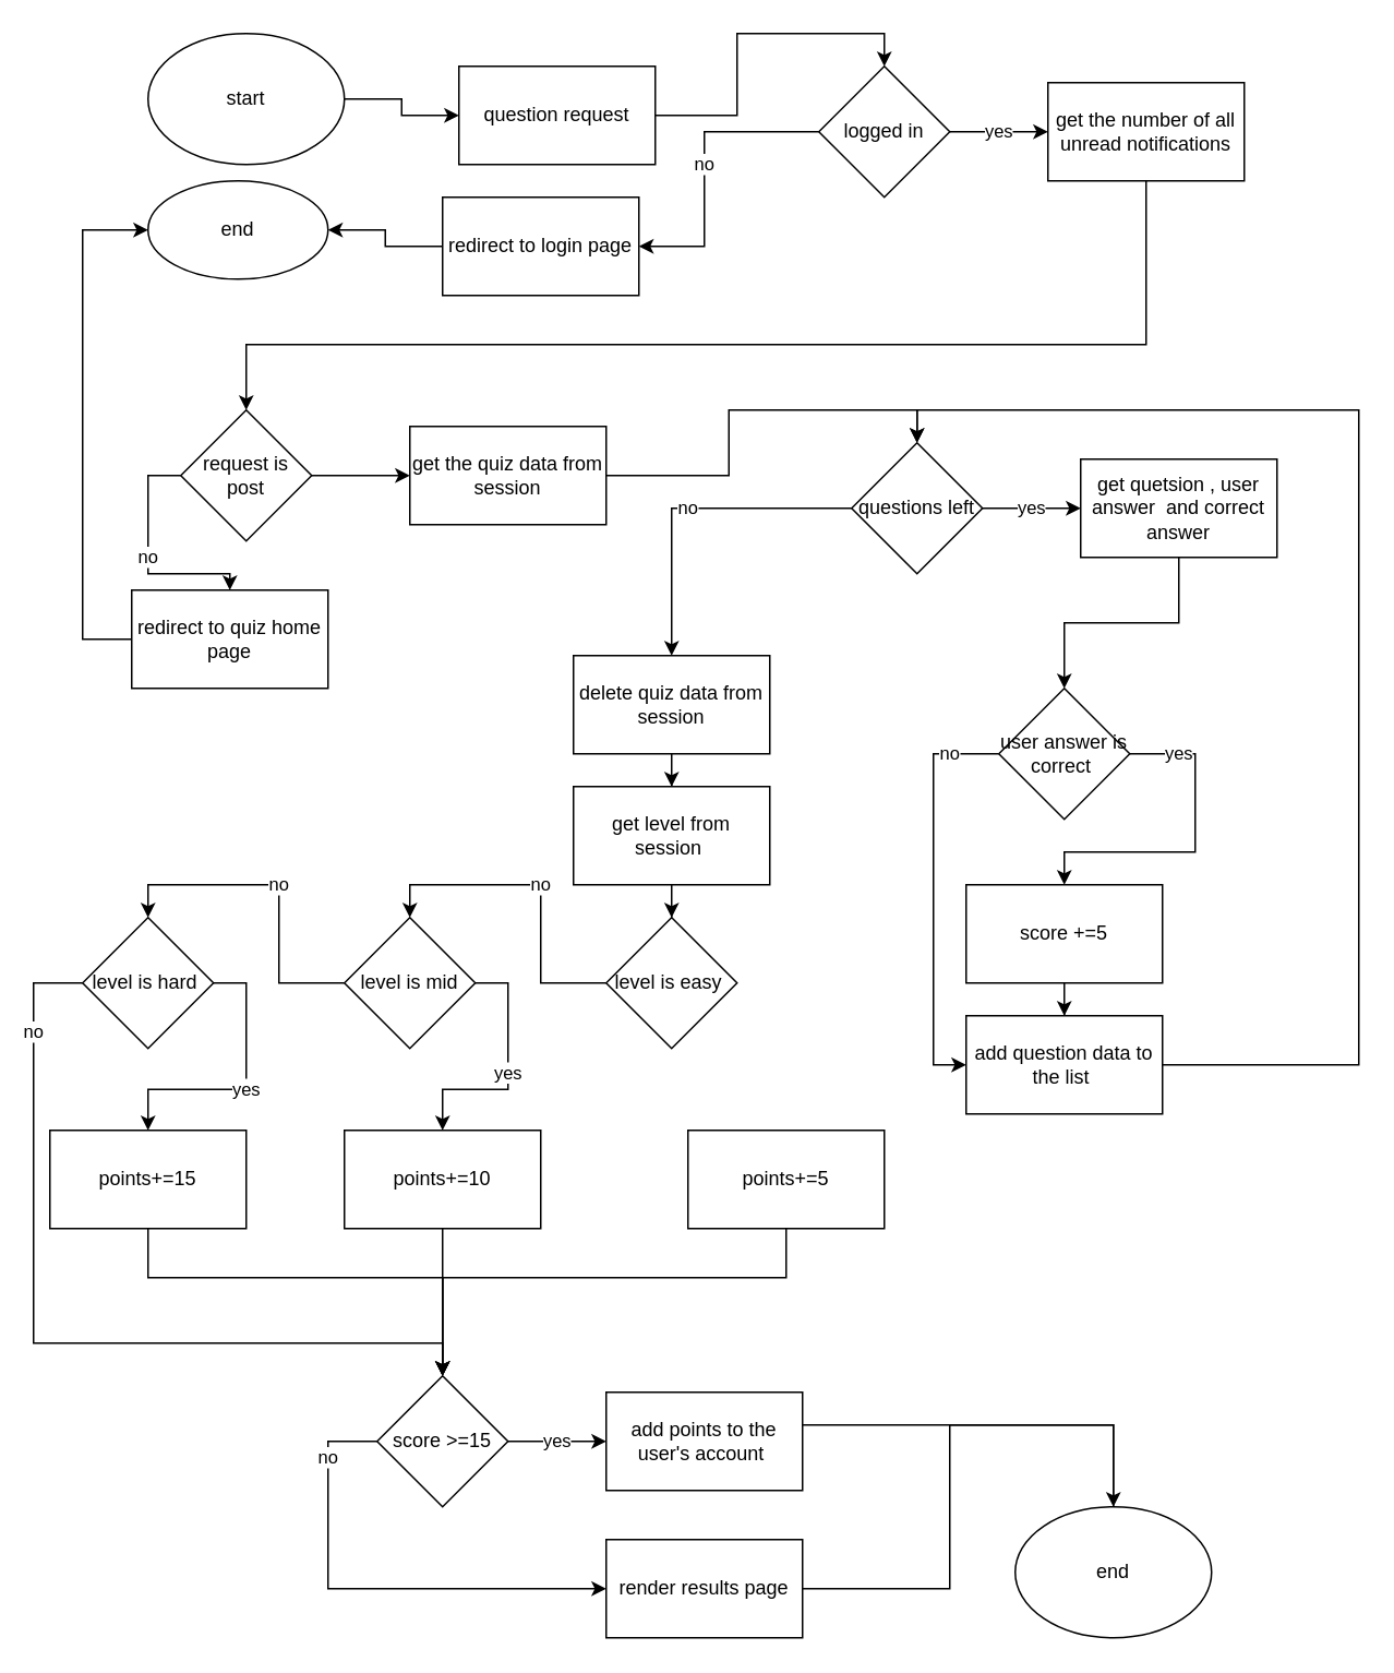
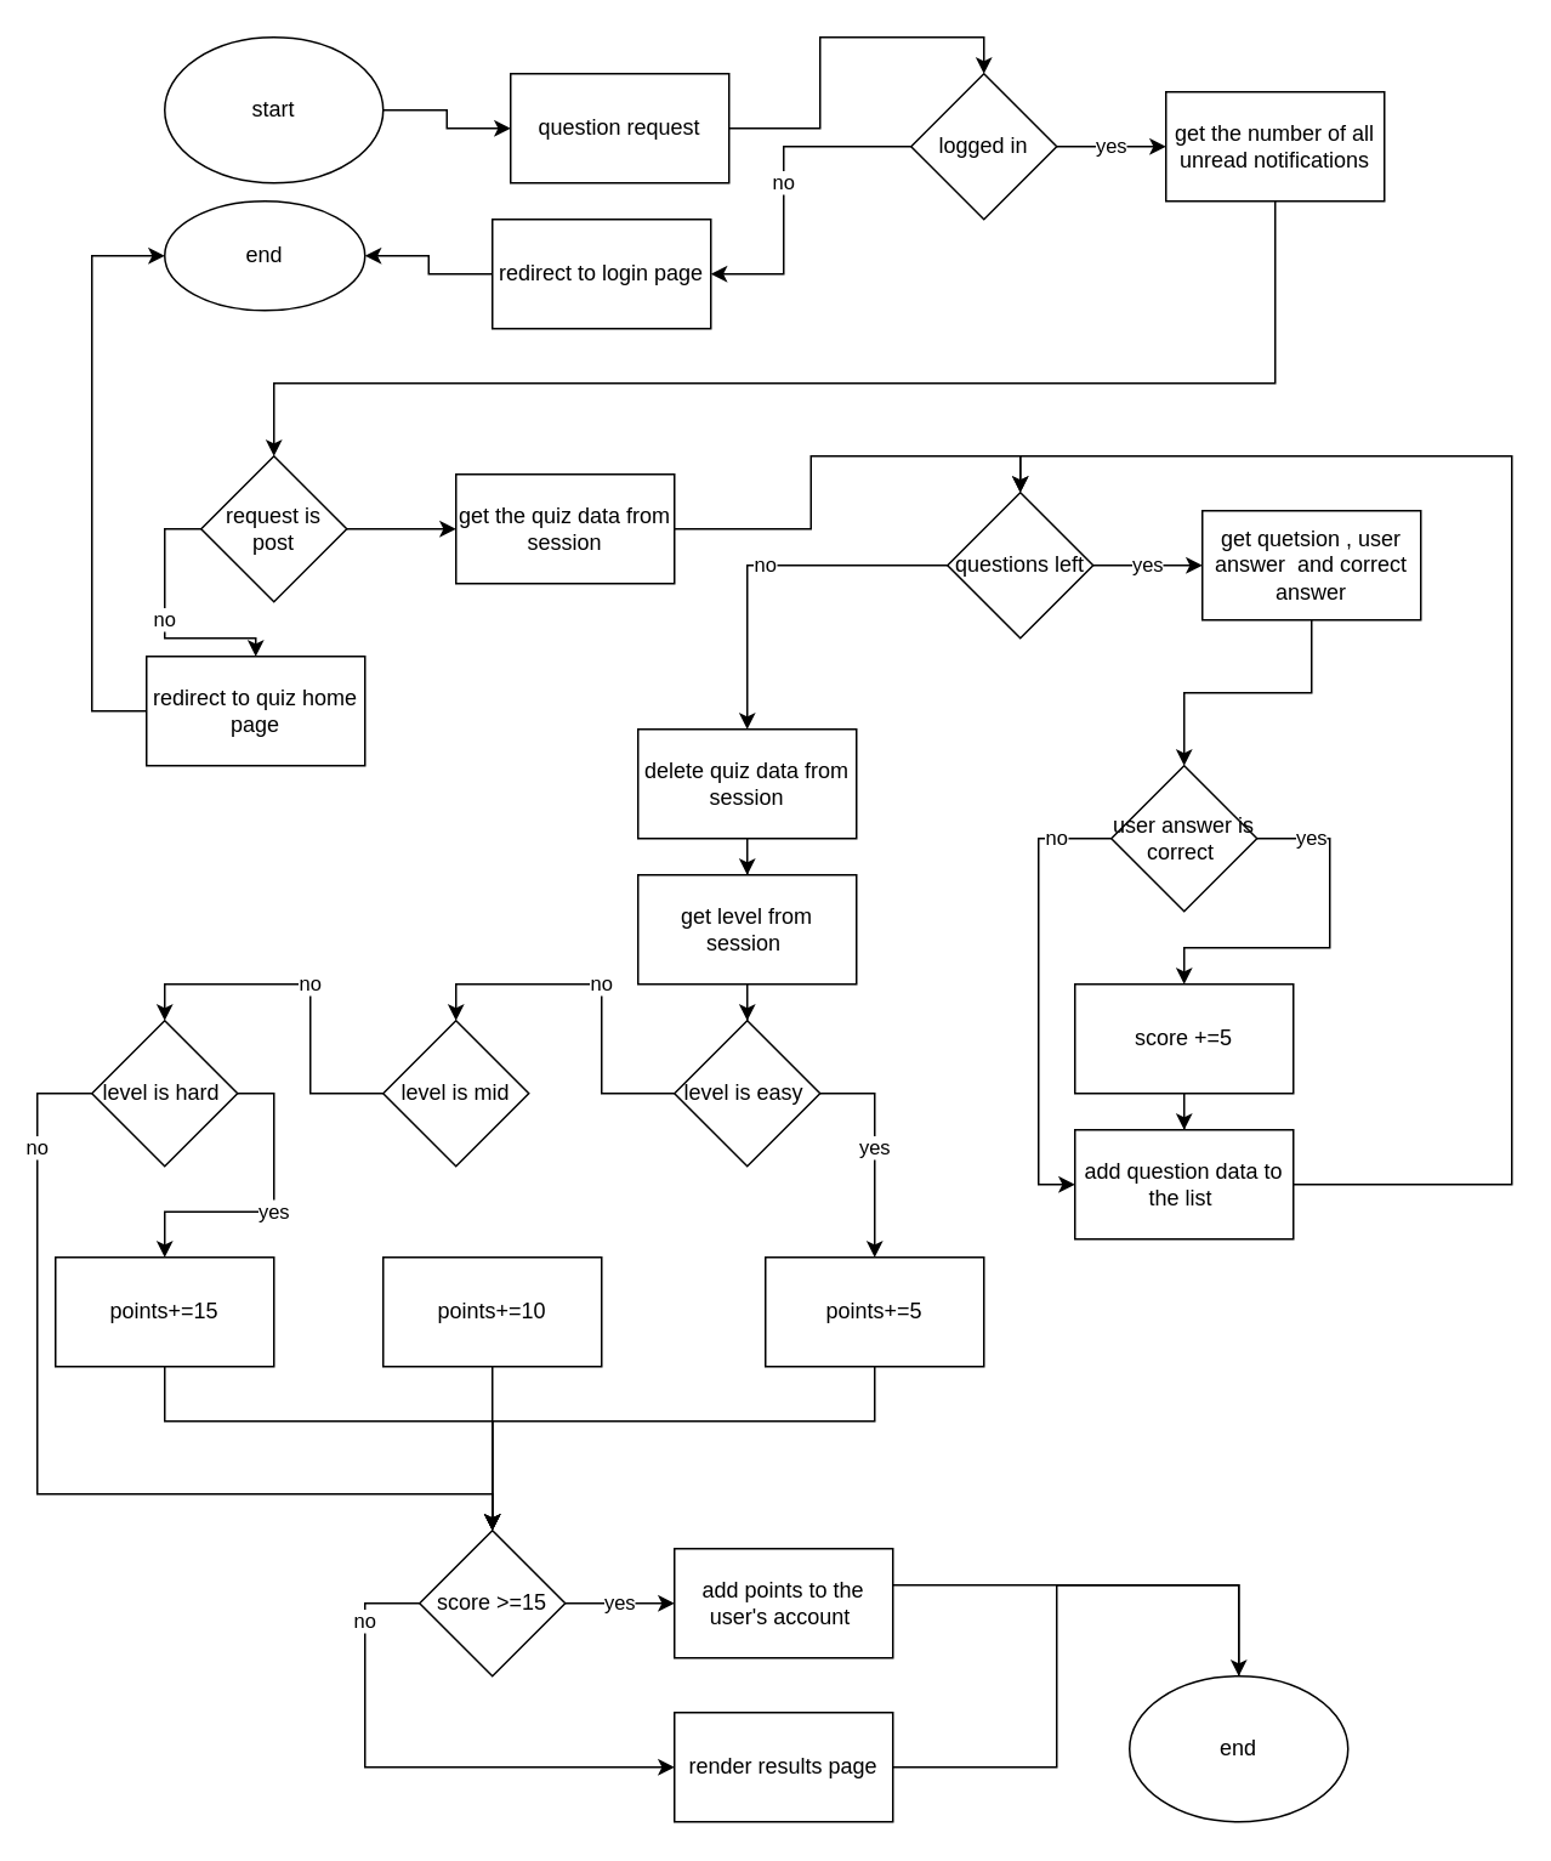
  <mxCell id="0" />
  <mxCell id="1" parent="0" />
  <mxCell id="2" value="" style="edgeStyle=orthogonalEdgeStyle;rounded=0;orthogonalLoop=1;jettySize=auto;html=1;" edge="1" parent="1" source="3" target="7"><mxGeometry relative="1" as="geometry" /></mxCell>
  <mxCell id="3" value="start" style="ellipse;whiteSpace=wrap;html=1;" vertex="1" parent="1"><mxGeometry x="90" y="20" width="120" height="80" as="geometry" /></mxCell>
  <mxCell id="4" value="yes" style="edgeStyle=orthogonalEdgeStyle;rounded=0;orthogonalLoop=1;jettySize=auto;html=1;" edge="1" parent="1" source="6" target="10"><mxGeometry relative="1" as="geometry" /></mxCell>
  <mxCell id="5" value="no" style="edgeStyle=orthogonalEdgeStyle;rounded=0;orthogonalLoop=1;jettySize=auto;html=1;" edge="1" parent="1" source="6" target="53"><mxGeometry relative="1" as="geometry"><mxPoint x="480" y="180" as="targetPoint" /><Array as="points"><mxPoint x="430" y="80" /><mxPoint x="430" y="150" /></Array></mxGeometry></mxCell>
  <mxCell id="6" value="logged in" style="rhombus;whiteSpace=wrap;html=1;" vertex="1" parent="1"><mxGeometry x="500" y="40" width="80" height="80" as="geometry" /></mxCell>
  <mxCell id="7" value="question request" style="rounded=0;whiteSpace=wrap;html=1;" vertex="1" parent="1"><mxGeometry x="280" y="40" width="120" height="60" as="geometry" /></mxCell>
  <mxCell id="8" style="edgeStyle=orthogonalEdgeStyle;rounded=0;orthogonalLoop=1;jettySize=auto;html=1;entryX=0.5;entryY=0;entryDx=0;entryDy=0;" edge="1" parent="1" source="7" target="6"><mxGeometry relative="1" as="geometry" /></mxCell>
  <mxCell id="9" value="" style="edgeStyle=orthogonalEdgeStyle;rounded=0;orthogonalLoop=1;jettySize=auto;html=1;" edge="1" parent="1" source="10" target="13"><mxGeometry relative="1" as="geometry"><Array as="points"><mxPoint x="700" y="210" /><mxPoint x="150" y="210" /></Array></mxGeometry></mxCell>
  <mxCell id="10" value="get the number of all unread notifications" style="whiteSpace=wrap;html=1;" vertex="1" parent="1"><mxGeometry x="640" y="50" width="120" height="60" as="geometry" /></mxCell>
  <mxCell id="11" value="" style="edgeStyle=orthogonalEdgeStyle;rounded=0;orthogonalLoop=1;jettySize=auto;html=1;" edge="1" parent="1" source="13" target="15"><mxGeometry relative="1" as="geometry" /></mxCell>
  <mxCell id="12" value="no" style="edgeStyle=orthogonalEdgeStyle;rounded=0;orthogonalLoop=1;jettySize=auto;html=1;exitX=0;exitY=0.5;exitDx=0;exitDy=0;" edge="1" parent="1" source="13" target="56"><mxGeometry relative="1" as="geometry" /></mxCell>
  <mxCell id="13" value="request is post" style="rhombus;whiteSpace=wrap;html=1;" vertex="1" parent="1"><mxGeometry x="110" y="250" width="80" height="80" as="geometry" /></mxCell>
  <mxCell id="14" value="" style="edgeStyle=orthogonalEdgeStyle;rounded=0;orthogonalLoop=1;jettySize=auto;html=1;entryX=0.5;entryY=0;entryDx=0;entryDy=0;" edge="1" parent="1" source="15" target="18"><mxGeometry relative="1" as="geometry"><mxPoint x="450" y="290" as="targetPoint" /></mxGeometry></mxCell>
  <mxCell id="15" value="get the quiz data from session" style="whiteSpace=wrap;html=1;" vertex="1" parent="1"><mxGeometry x="250" y="260" width="120" height="60" as="geometry" /></mxCell>
  <mxCell id="16" value="yes" style="edgeStyle=orthogonalEdgeStyle;rounded=0;orthogonalLoop=1;jettySize=auto;html=1;" edge="1" parent="1" source="18" target="20"><mxGeometry relative="1" as="geometry" /></mxCell>
  <mxCell id="17" value="no" style="edgeStyle=orthogonalEdgeStyle;rounded=0;orthogonalLoop=1;jettySize=auto;html=1;" edge="1" parent="1" source="18" target="29"><mxGeometry relative="1" as="geometry" /></mxCell>
  <mxCell id="18" value="questions left" style="rhombus;whiteSpace=wrap;html=1;" vertex="1" parent="1"><mxGeometry x="520" y="270" width="80" height="80" as="geometry" /></mxCell>
  <mxCell id="19" value="" style="edgeStyle=orthogonalEdgeStyle;rounded=0;orthogonalLoop=1;jettySize=auto;html=1;" edge="1" parent="1" source="20" target="23"><mxGeometry relative="1" as="geometry" /></mxCell>
  <mxCell id="20" value="get quetsion , user answer&amp;nbsp; and correct answer" style="whiteSpace=wrap;html=1;" vertex="1" parent="1"><mxGeometry x="660" y="280" width="120" height="60" as="geometry" /></mxCell>
  <mxCell id="21" value="yes" style="edgeStyle=orthogonalEdgeStyle;rounded=0;orthogonalLoop=1;jettySize=auto;html=1;exitX=1;exitY=0.5;exitDx=0;exitDy=0;" edge="1" parent="1" source="23" target="25"><mxGeometry x="-0.7" relative="1" as="geometry"><Array as="points"><mxPoint x="730" y="460" /><mxPoint x="730" y="520" /><mxPoint x="650" y="520" /></Array><mxPoint as="offset" /></mxGeometry></mxCell>
  <mxCell id="22" value="no" style="edgeStyle=orthogonalEdgeStyle;rounded=0;orthogonalLoop=1;jettySize=auto;html=1;entryX=0;entryY=0.5;entryDx=0;entryDy=0;" edge="1" parent="1" source="23" target="27"><mxGeometry x="-0.76" relative="1" as="geometry"><Array as="points"><mxPoint x="570" y="460" /><mxPoint x="570" y="650" /></Array><mxPoint as="offset" /></mxGeometry></mxCell>
  <mxCell id="23" value="user answer is correct&amp;nbsp;" style="rhombus;whiteSpace=wrap;html=1;" vertex="1" parent="1"><mxGeometry x="610" y="420" width="80" height="80" as="geometry" /></mxCell>
  <mxCell id="24" value="" style="edgeStyle=orthogonalEdgeStyle;rounded=0;orthogonalLoop=1;jettySize=auto;html=1;" edge="1" parent="1" source="25" target="27"><mxGeometry relative="1" as="geometry" /></mxCell>
  <mxCell id="25" value="score +=5" style="whiteSpace=wrap;html=1;" vertex="1" parent="1"><mxGeometry x="590" y="540" width="120" height="60" as="geometry" /></mxCell>
  <mxCell id="26" style="edgeStyle=orthogonalEdgeStyle;rounded=0;orthogonalLoop=1;jettySize=auto;html=1;entryX=0.5;entryY=0;entryDx=0;entryDy=0;" edge="1" parent="1" source="27" target="18"><mxGeometry relative="1" as="geometry"><Array as="points"><mxPoint x="830" y="650" /><mxPoint x="830" y="250" /><mxPoint x="560" y="250" /></Array></mxGeometry></mxCell>
  <mxCell id="27" value="add question data to the list&amp;nbsp;" style="whiteSpace=wrap;html=1;" vertex="1" parent="1"><mxGeometry x="590" y="620" width="120" height="60" as="geometry" /></mxCell>
  <mxCell id="28" value="" style="edgeStyle=orthogonalEdgeStyle;rounded=0;orthogonalLoop=1;jettySize=auto;html=1;" edge="1" parent="1" source="29" target="31"><mxGeometry relative="1" as="geometry" /></mxCell>
  <mxCell id="29" value="delete quiz data from session" style="whiteSpace=wrap;html=1;" vertex="1" parent="1"><mxGeometry x="350" y="400" width="120" height="60" as="geometry" /></mxCell>
  <mxCell id="30" value="" style="edgeStyle=orthogonalEdgeStyle;rounded=0;orthogonalLoop=1;jettySize=auto;html=1;" edge="1" parent="1" source="31" target="34"><mxGeometry relative="1" as="geometry" /></mxCell>
  <mxCell id="31" value="get level from session&amp;nbsp;" style="whiteSpace=wrap;html=1;" vertex="1" parent="1"><mxGeometry x="350" y="480" width="120" height="60" as="geometry" /></mxCell>
  <mxCell id="32" value="no" style="edgeStyle=orthogonalEdgeStyle;rounded=0;orthogonalLoop=1;jettySize=auto;html=1;entryX=0.5;entryY=0;entryDx=0;entryDy=0;" edge="1" parent="1" source="34" target="37"><mxGeometry relative="1" as="geometry" /></mxCell>
+ <mxCell id="33" value="yes" style="edgeStyle=orthogonalEdgeStyle;rounded=0;orthogonalLoop=1;jettySize=auto;html=1;exitX=1;exitY=0.5;exitDx=0;exitDy=0;" edge="1" parent="1" source="34" target="42"><mxGeometry relative="1" as="geometry" /></mxCell>
  <mxCell id="34" value="level is easy&amp;nbsp;" style="rhombus;whiteSpace=wrap;html=1;" vertex="1" parent="1"><mxGeometry x="370" y="560" width="80" height="80" as="geometry" /></mxCell>
  <mxCell id="35" value="no" style="edgeStyle=orthogonalEdgeStyle;rounded=0;orthogonalLoop=1;jettySize=auto;html=1;entryX=0.5;entryY=0;entryDx=0;entryDy=0;" edge="1" parent="1" source="37" target="40"><mxGeometry relative="1" as="geometry"><mxPoint x="130" y="600" as="targetPoint" /></mxGeometry></mxCell>
- <mxCell id="36" value="yes" style="edgeStyle=orthogonalEdgeStyle;rounded=0;orthogonalLoop=1;jettySize=auto;html=1;exitX=1;exitY=0.5;exitDx=0;exitDy=0;" edge="1" parent="1" source="37" target="44"><mxGeometry relative="1" as="geometry" /></mxCell>
  <mxCell id="37" value="level is mid" style="rhombus;whiteSpace=wrap;html=1;" vertex="1" parent="1"><mxGeometry x="210" y="560" width="80" height="80" as="geometry" /></mxCell>
  <mxCell id="38" value="yes" style="edgeStyle=orthogonalEdgeStyle;rounded=0;orthogonalLoop=1;jettySize=auto;html=1;entryX=0.5;entryY=0;entryDx=0;entryDy=0;exitX=1;exitY=0.5;exitDx=0;exitDy=0;" edge="1" parent="1" source="40" target="46"><mxGeometry relative="1" as="geometry" /></mxCell>
  <mxCell id="39" value="no" style="edgeStyle=orthogonalEdgeStyle;rounded=0;orthogonalLoop=1;jettySize=auto;html=1;" edge="1" parent="1" source="40" target="49"><mxGeometry x="-0.769" relative="1" as="geometry"><Array as="points"><mxPoint x="20" y="600" /><mxPoint x="20" y="820" /><mxPoint x="270" y="820" /></Array><mxPoint as="offset" /></mxGeometry></mxCell>
  <mxCell id="40" value="level is hard&amp;nbsp;" style="rhombus;whiteSpace=wrap;html=1;" vertex="1" parent="1"><mxGeometry x="50" y="560" width="80" height="80" as="geometry" /></mxCell>
  <mxCell id="41" style="edgeStyle=orthogonalEdgeStyle;rounded=0;orthogonalLoop=1;jettySize=auto;html=1;" edge="1" parent="1" source="42" target="49"><mxGeometry relative="1" as="geometry"><Array as="points"><mxPoint x="480" y="780" /><mxPoint x="270" y="780" /></Array></mxGeometry></mxCell>
  <mxCell id="42" value="points+=5" style="whiteSpace=wrap;html=1;" vertex="1" parent="1"><mxGeometry x="420" y="690" width="120" height="60" as="geometry" /></mxCell>
  <mxCell id="43" style="edgeStyle=orthogonalEdgeStyle;rounded=0;orthogonalLoop=1;jettySize=auto;html=1;" edge="1" parent="1" source="44"><mxGeometry relative="1" as="geometry"><mxPoint x="270" y="840" as="targetPoint" /></mxGeometry></mxCell>
  <mxCell id="44" value="points+=10" style="whiteSpace=wrap;html=1;" vertex="1" parent="1"><mxGeometry x="210" y="690" width="120" height="60" as="geometry" /></mxCell>
  <mxCell id="45" style="edgeStyle=orthogonalEdgeStyle;rounded=0;orthogonalLoop=1;jettySize=auto;html=1;" edge="1" parent="1" source="46" target="49"><mxGeometry relative="1" as="geometry"><Array as="points"><mxPoint x="90" y="780" /><mxPoint x="270" y="780" /></Array></mxGeometry></mxCell>
  <mxCell id="46" value="points+=15" style="whiteSpace=wrap;html=1;" vertex="1" parent="1"><mxGeometry x="30" y="690" width="120" height="60" as="geometry" /></mxCell>
  <mxCell id="47" value="yes" style="edgeStyle=orthogonalEdgeStyle;rounded=0;orthogonalLoop=1;jettySize=auto;html=1;" edge="1" parent="1" source="49" target="51"><mxGeometry relative="1" as="geometry" /></mxCell>
  <mxCell id="48" value="no" style="edgeStyle=orthogonalEdgeStyle;rounded=0;orthogonalLoop=1;jettySize=auto;html=1;" edge="1" parent="1" source="49" target="58"><mxGeometry x="-0.724" relative="1" as="geometry"><Array as="points"><mxPoint x="200" y="880" /><mxPoint x="200" y="970" /></Array><mxPoint as="offset" /></mxGeometry></mxCell>
  <mxCell id="49" value="score &amp;gt;=15" style="rhombus;whiteSpace=wrap;html=1;" vertex="1" parent="1"><mxGeometry x="230" y="840" width="80" height="80" as="geometry" /></mxCell>
  <mxCell id="50" style="edgeStyle=orthogonalEdgeStyle;rounded=0;orthogonalLoop=1;jettySize=auto;html=1;entryX=0.5;entryY=0;entryDx=0;entryDy=0;" edge="1" parent="1" source="51" target="59"><mxGeometry relative="1" as="geometry"><Array as="points"><mxPoint x="680" y="870" /></Array></mxGeometry></mxCell>
  <mxCell id="51" value="add points to the user's account&amp;nbsp;" style="whiteSpace=wrap;html=1;" vertex="1" parent="1"><mxGeometry x="370" y="850" width="120" height="60" as="geometry" /></mxCell>
  <mxCell id="52" value="" style="edgeStyle=orthogonalEdgeStyle;rounded=0;orthogonalLoop=1;jettySize=auto;html=1;" edge="1" parent="1" source="53" target="54"><mxGeometry relative="1" as="geometry" /></mxCell>
  <mxCell id="53" value="redirect to login page" style="rounded=0;whiteSpace=wrap;html=1;" vertex="1" parent="1"><mxGeometry x="270" y="120" width="120" height="60" as="geometry" /></mxCell>
  <mxCell id="54" value="end" style="ellipse;whiteSpace=wrap;html=1;rounded=0;" vertex="1" parent="1"><mxGeometry x="90" y="110" width="110" height="60" as="geometry" /></mxCell>
  <mxCell id="55" style="edgeStyle=orthogonalEdgeStyle;rounded=0;orthogonalLoop=1;jettySize=auto;html=1;entryX=0;entryY=0.5;entryDx=0;entryDy=0;" edge="1" parent="1" source="56" target="54"><mxGeometry relative="1" as="geometry"><Array as="points"><mxPoint x="50" y="390" /><mxPoint x="50" y="140" /></Array></mxGeometry></mxCell>
  <mxCell id="56" value="redirect to quiz home page" style="rounded=0;whiteSpace=wrap;html=1;" vertex="1" parent="1"><mxGeometry x="80" y="360" width="120" height="60" as="geometry" /></mxCell>
  <mxCell id="57" style="edgeStyle=orthogonalEdgeStyle;rounded=0;orthogonalLoop=1;jettySize=auto;html=1;entryX=0.5;entryY=1;entryDx=0;entryDy=0;" edge="1" parent="1" source="58" target="59"><mxGeometry relative="1" as="geometry"><mxPoint x="680" y="880" as="targetPoint" /><Array as="points"><mxPoint x="580" y="970" /><mxPoint x="580" y="870" /><mxPoint x="680" y="870" /></Array></mxGeometry></mxCell>
  <mxCell id="58" value="render results page" style="whiteSpace=wrap;html=1;" vertex="1" parent="1"><mxGeometry x="370" y="940" width="120" height="60" as="geometry" /></mxCell>
  <mxCell id="59" value="end" style="ellipse;whiteSpace=wrap;html=1;direction=west;" vertex="1" parent="1"><mxGeometry x="620" y="920" width="120" height="80" as="geometry" /></mxCell>
